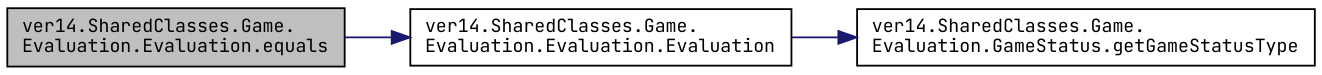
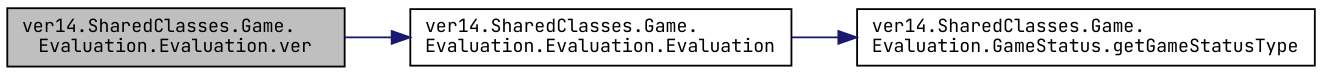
  digraph {
    rankdir=LR
    fontname="JetBrains Mono"
    node [color=black fillcolor=white fontname="JetBrains Mono" fontsize=10 shape=record style=filled]
    edge [color=midnightblue fontname="JetBrains Mono" fontsize=10 labelfontname=Helvetica labelfontsize=10 style=solid]
-   n1 [fillcolor=grey75 fontcolor=black height=0.2 label="ver14.SharedClasses.Game.\lEvaluation.Evaluation.equals" width=0.4]
+   n1 [fillcolor=grey75 fontcolor=black height=0.2 label="ver14.SharedClasses.Game.\lEvaluation.Evaluation.ver" width=0.4]
    n2 [height=0.2 label="ver14.SharedClasses.Game.\lEvaluation.Evaluation.Evaluation" width=0.4]
    n3 [height=0.2 label="ver14.SharedClasses.Game.\lEvaluation.GameStatus.getGameStatusType" width=0.4]
    n1 -> n2
    n2 -> n3
  }
